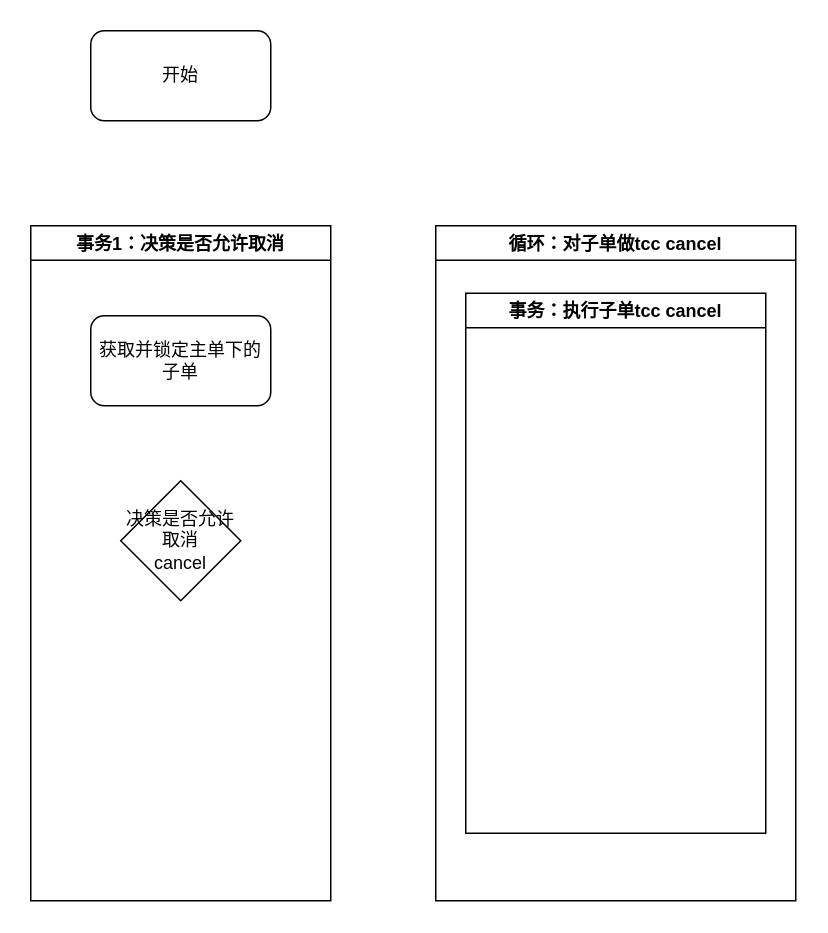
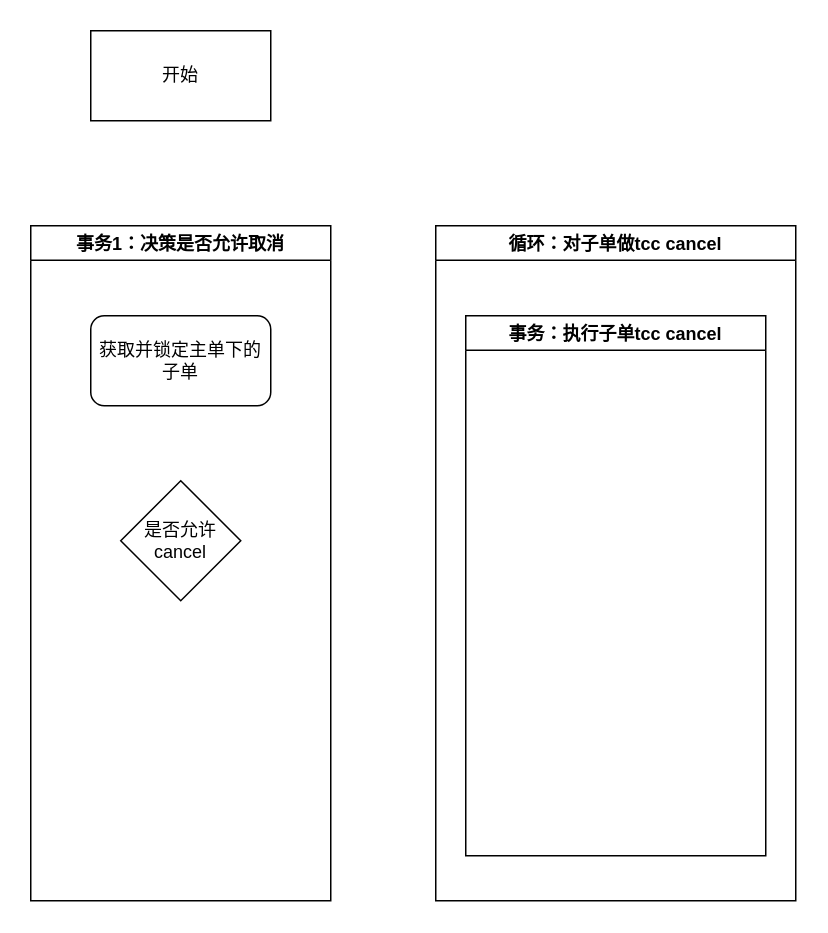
  <mxCell id="0" />
  <mxCell id="1" parent="0" />
- <mxCell id="2" value="开始" style="rounded=1;whiteSpace=wrap;html=1;" vertex="1" parent="1"><mxGeometry x="60" y="20" width="120" height="60" as="geometry" /></mxCell>
+ <mxCell id="2" value="开始" style="whiteSpace=wrap;html=1;rounded=0;" vertex="1" parent="1"><mxGeometry x="60" y="20" width="120" height="60" as="geometry" /></mxCell>
  <mxCell id="3" value="事务1：决策是否允许取消" style="swimlane;" vertex="1" parent="1"><mxGeometry x="20" y="150" width="200" height="450" as="geometry" /></mxCell>
  <mxCell id="4" value="获取并锁定主单下的子单" style="whiteSpace=wrap;html=1;rounded=1;" vertex="1" parent="3"><mxGeometry x="40" y="60" width="120" height="60" as="geometry" /></mxCell>
- <mxCell id="5" value="决策是否允许取消&lt;br&gt;cancel" style="rhombus;whiteSpace=wrap;html=1;" vertex="1" parent="3"><mxGeometry x="60" y="170" width="80" height="80" as="geometry" /></mxCell>
+ <mxCell id="5" value="是否允许&lt;br&gt;cancel" style="rhombus;whiteSpace=wrap;html=1;" vertex="1" parent="3"><mxGeometry x="60" y="170" width="80" height="80" as="geometry" /></mxCell>
  <mxCell id="6" value="循环：对子单做tcc cancel" style="swimlane;" vertex="1" parent="1"><mxGeometry x="290" y="150" width="240" height="450" as="geometry" /></mxCell>
- <mxCell id="7" value="事务：执行子单tcc cancel" style="swimlane;" vertex="1" parent="6"><mxGeometry x="20" y="45" width="200" height="360" as="geometry" /></mxCell>
+ <mxCell id="7" value="事务：执行子单tcc cancel" style="swimlane;" vertex="1" parent="6"><mxGeometry x="20" y="60" width="200" height="360" as="geometry" /></mxCell>
